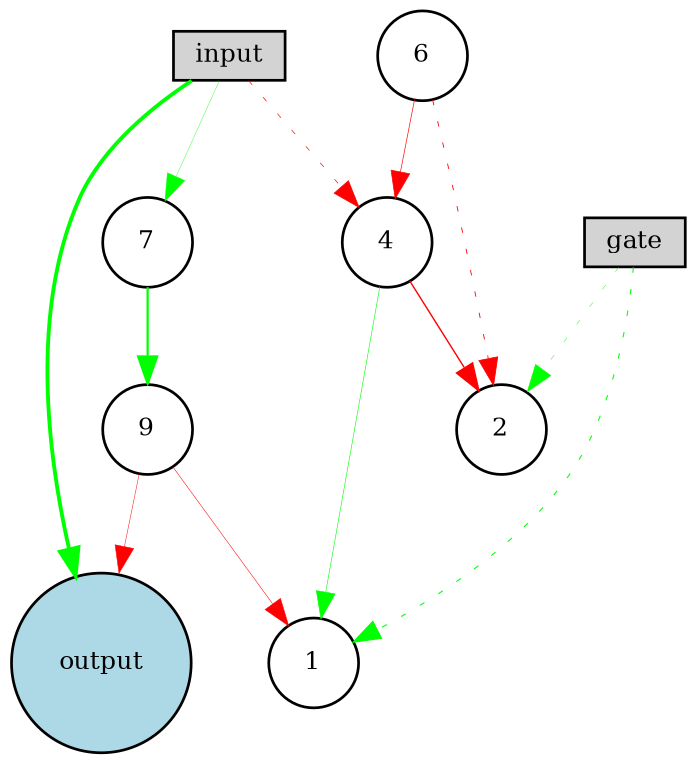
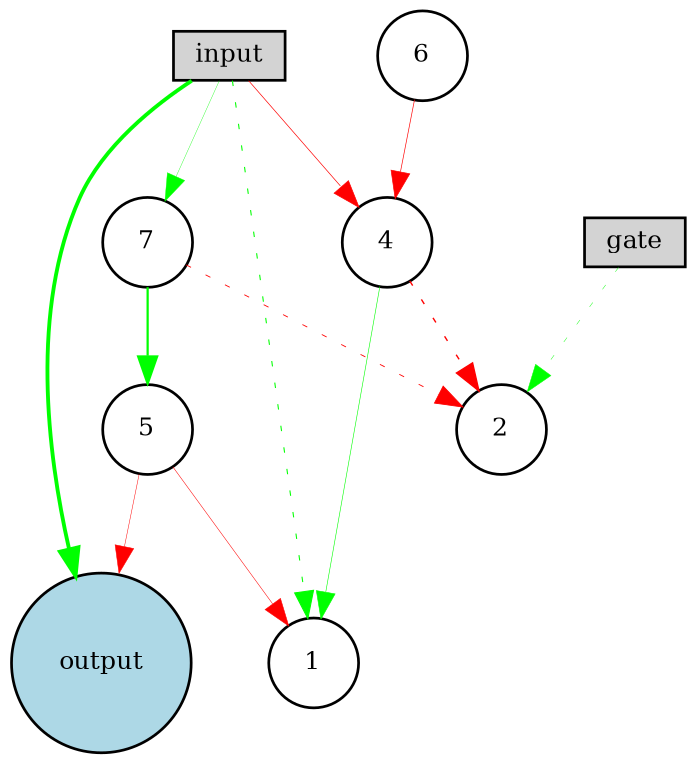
  digraph {
    node [fillcolor=white fontsize=9 shape=circle style=filled]
    edge [color=green style=solid]
    input [fillcolor=lightgray height=0.2 shape=box width=0.2]
    output [fillcolor=lightblue height=0.2 width=0.2]
    1 [height=0.2 width=0.2]
    4 [height=0.2 width=0.2]
    7 [height=0.2 width=0.2]
    2 [height=0.2 width=0.2]
-   5 [height=0.2 width=0.2 label=9]
+   5 [height=0.2 width=0.2]
    gate [fillcolor=lightgray height=0.2 shape=box width=0.2]
    6 [height=0.2 width=0.2]
    input -> output [penwidth=1.41358792131]
-   gate -> 1 [penwidth=0.392731783342 style=dotted]
-   input -> 4 [color=red penwidth=0.251489995195 style=dotted]
+   input -> 1 [penwidth=0.392731783342 style=dotted]
+   input -> 4 [color=red penwidth=0.251489995195]
    input -> 7 [penwidth=0.132192122185]
    4 -> 1 [penwidth=0.214493167959]
-   4 -> 2 [color=red penwidth=0.514281043663]
+   4 -> 2 [color=red penwidth=0.514281043663 style=dotted]
    7 -> 5 [penwidth=0.819595034214]
    5 -> output [color=red penwidth=0.17581313591]
    5 -> 1 [color=red penwidth=0.192654062942]
    gate -> 2 [penwidth=0.162375865314 style=dotted]
    6 -> 4 [color=red penwidth=0.246098141191]
-   6 -> 2 [color=red penwidth=0.316872382994 style=dotted]
+   7 -> 2 [color=red penwidth=0.316872382994 style=dotted]
  }
